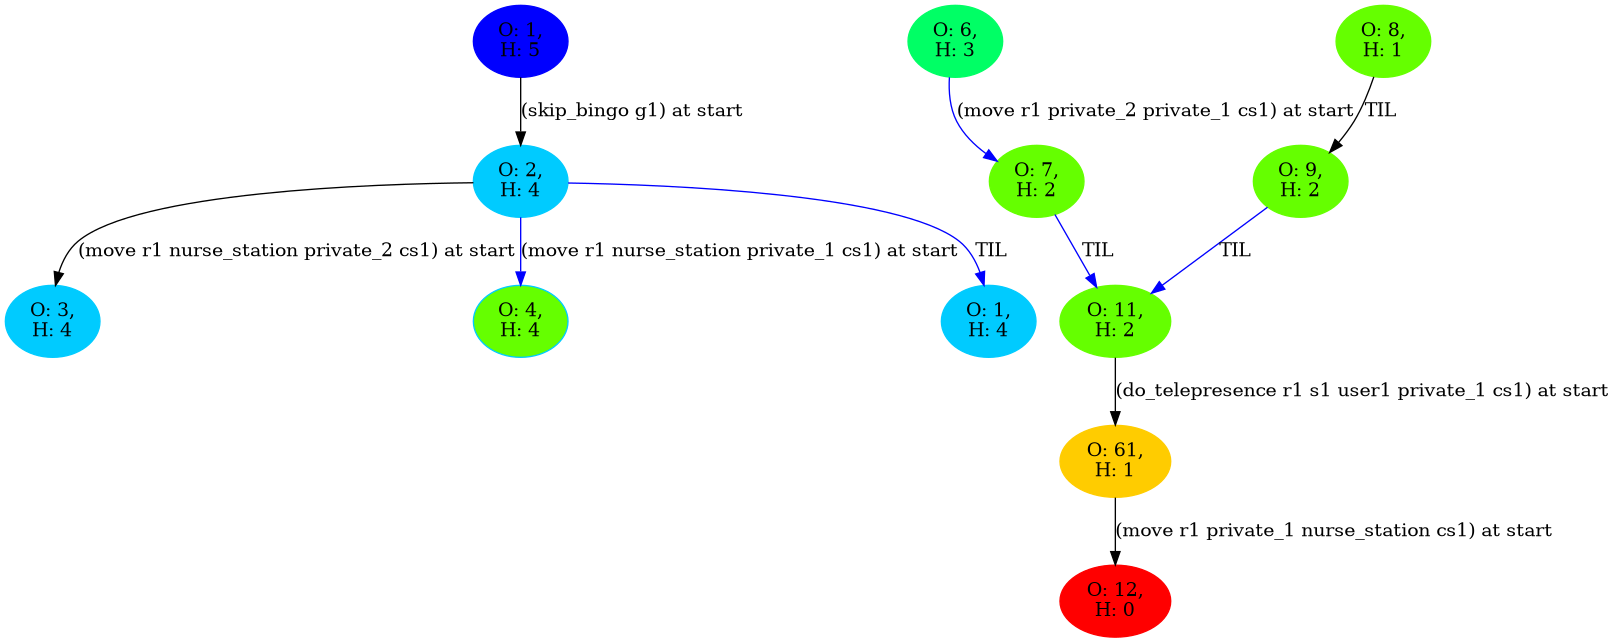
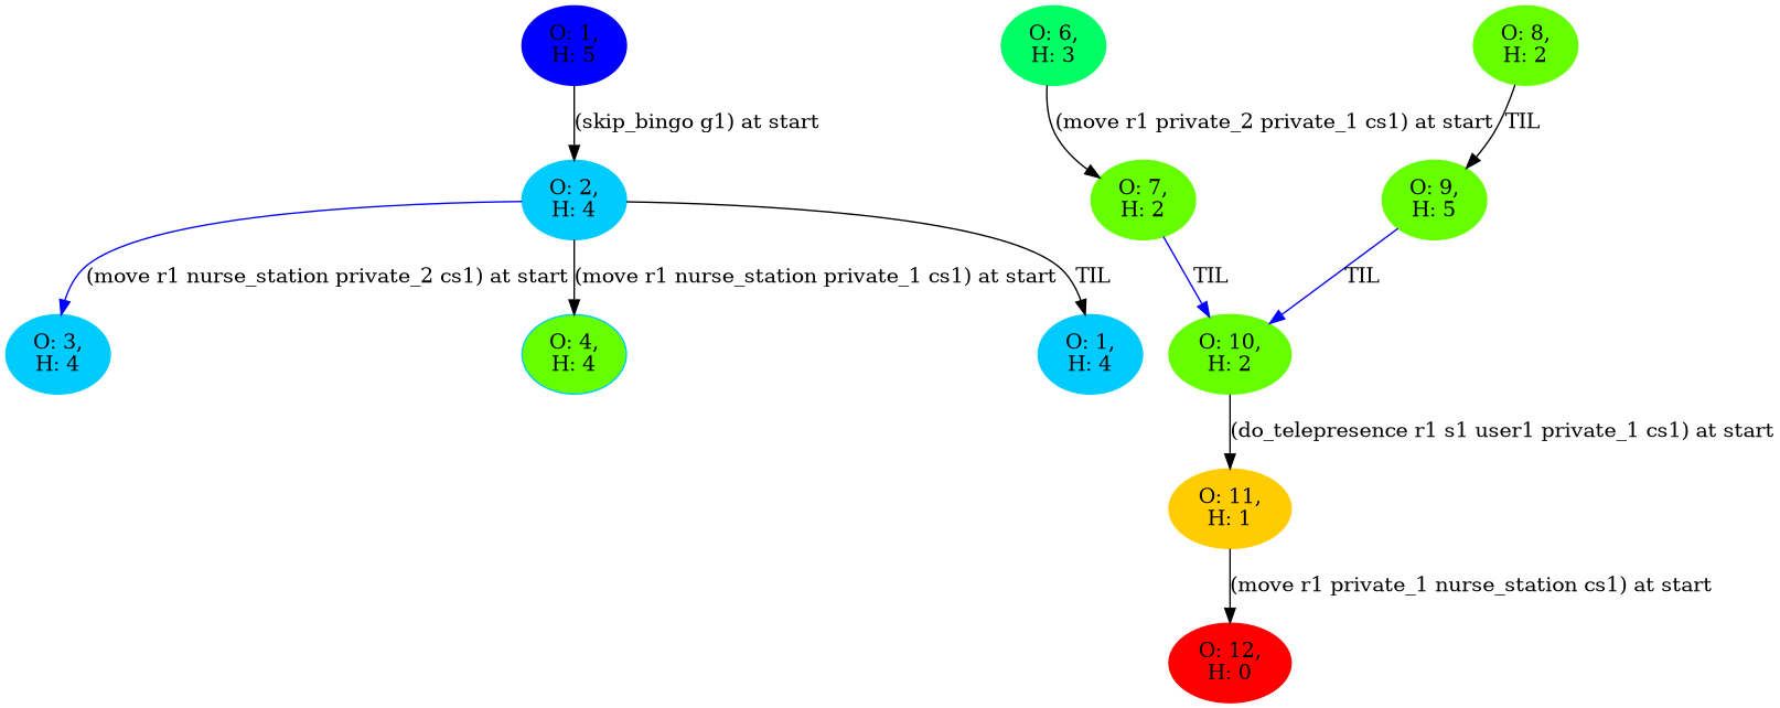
  digraph {
    node [color="#00cbff" style=filled]
    edge [color=black]
    n1 [color="#0000ff" label="O: 1,\nH: 5"]
    n2 [label="O: 2,\nH: 4"]
    n3 [label="O: 3,\nH: 4"]
    n4 [fillcolor="#65ff00" label="O: 4,\nH: 4"]
    n5 [label="O: 1,\nH: 4"]
    n6 [color="#00ff65" label="O: 6,\nH: 3"]
    n7 [color="#65ff00" label="O: 7,\nH: 2"]
-   n8 [color="#65ff00" label="O: 11,\nH: 2"]
-   n9 [color="#65ff00" label="O: 8,\nH: 1"]
-   n10 [color="#65ff00" label="O: 9,\nH: 2"]
-   n11 [color="#ffcc00" label="O: 61,\nH: 1"]
+   n8 [color="#65ff00" label="O: 10,\nH: 2"]
+   n9 [color="#65ff00" label="O: 8,\nH: 2"]
+   n10 [color="#65ff00" label="O: 9,\nH: 5"]
+   n11 [color="#ffcc00" label="O: 11,\nH: 1"]
    n12 [color="#ff0000" label="O: 12,\nH: 0"]
    n1 -> n2 [label="(skip_bingo g1) at start"]
-   n2 -> n3 [label="(move r1 nurse_station private_2 cs1) at start"]
-   n2 -> n4 [color=blue label="(move r1 nurse_station private_1 cs1) at start"]
-   n2 -> n5 [color=blue label="TIL "]
-   n6 -> n7 [color=blue label="(move r1 private_2 private_1 cs1) at start"]
+   n2 -> n3 [color=blue label="(move r1 nurse_station private_2 cs1) at start"]
+   n2 -> n4 [label="(move r1 nurse_station private_1 cs1) at start"]
+   n2 -> n5 [label="TIL "]
+   n6 -> n7 [label="(move r1 private_2 private_1 cs1) at start"]
    n7 -> n8 [color=blue label="TIL "]
    n8 -> n11 [label="(do_telepresence r1 s1 user1 private_1 cs1) at start"]
    n9 -> n10 [label="TIL "]
    n10 -> n8 [color=blue label="TIL "]
    n11 -> n12 [label="(move r1 private_1 nurse_station cs1) at start"]
  }
